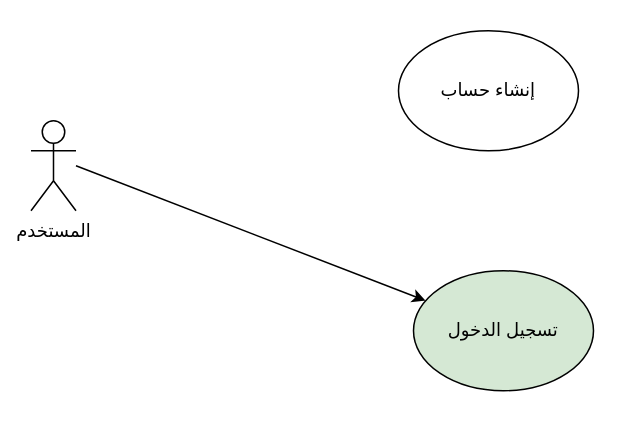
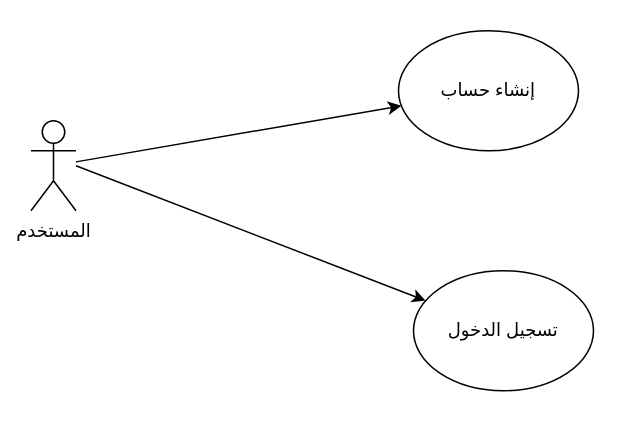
  <mxCell id="0" />
  <mxCell id="1" parent="0" />
+ <mxCell id="2" style="rounded=0;orthogonalLoop=1;jettySize=auto;html=1;" edge="1" parent="1" source="3" target="4"><mxGeometry relative="1" as="geometry" /></mxCell>
  <mxCell id="3" value="المستخدم" style="shape=umlActor;verticalLabelPosition=bottom;verticalAlign=top;html=1;outlineConnect=0;" vertex="1" parent="1"><mxGeometry x="20" y="80" width="30" height="60" as="geometry" /></mxCell>
  <mxCell id="4" value="إنشاء حساب" style="ellipse;whiteSpace=wrap;html=1;" vertex="1" parent="1"><mxGeometry x="265" y="20" width="120" height="80" as="geometry" /></mxCell>
  <mxCell id="5" style="rounded=0;orthogonalLoop=1;jettySize=auto;html=1;" edge="1" parent="1" target="6"><mxGeometry relative="1" as="geometry"><mxPoint x="50" y="110" as="sourcePoint" /></mxGeometry></mxCell>
- <mxCell id="6" value="تسجيل الدخول" style="ellipse;whiteSpace=wrap;html=1;fillColor=#d5e8d4;" vertex="1" parent="1"><mxGeometry x="275" y="180" width="120" height="80" as="geometry" /></mxCell>
+ <mxCell id="6" value="تسجيل الدخول" style="ellipse;whiteSpace=wrap;html=1;" vertex="1" parent="1"><mxGeometry x="275" y="180" width="120" height="80" as="geometry" /></mxCell>
